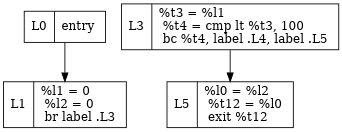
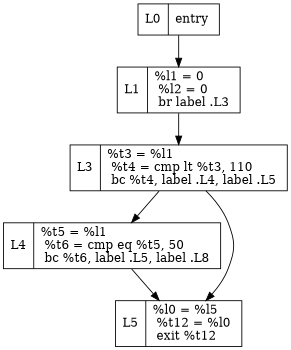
  digraph {
    node [shape=record]
    n1 [label="L0 | entry \l"]
    n2 [label="L1 |      %l1 = 0 \l     %l2 = 0 \l     br label .L3 \l  "]
-   n3 [label="L3 |      %t3 = %l1 \l     %t4 = cmp lt %t3, 100 \l     bc %t4, label .L4, label .L5 \l  "]
-   n5 [label="L5 |      %l0 = %l2 \l     %t12 = %l0 \l     exit %t12 \l  "]
+   n3 [label="L3 |      %t3 = %l1 \l     %t4 = cmp lt %t3, 110 \l     bc %t4, label .L4, label .L5 \l  "]
+   n4 [label="L4 |      %t5 = %l1 \l     %t6 = cmp eq %t5, 50 \l     bc %t6, label .L5, label .L8 \l  "]
+   n5 [label="L5 |      %l0 = %l5 \l     %t12 = %l0 \l     exit %t12 \l  "]
    n1 -> n2
+   n2 -> n3
+   n3 -> n4
    n3 -> n5
+   n4 -> n5
  }
